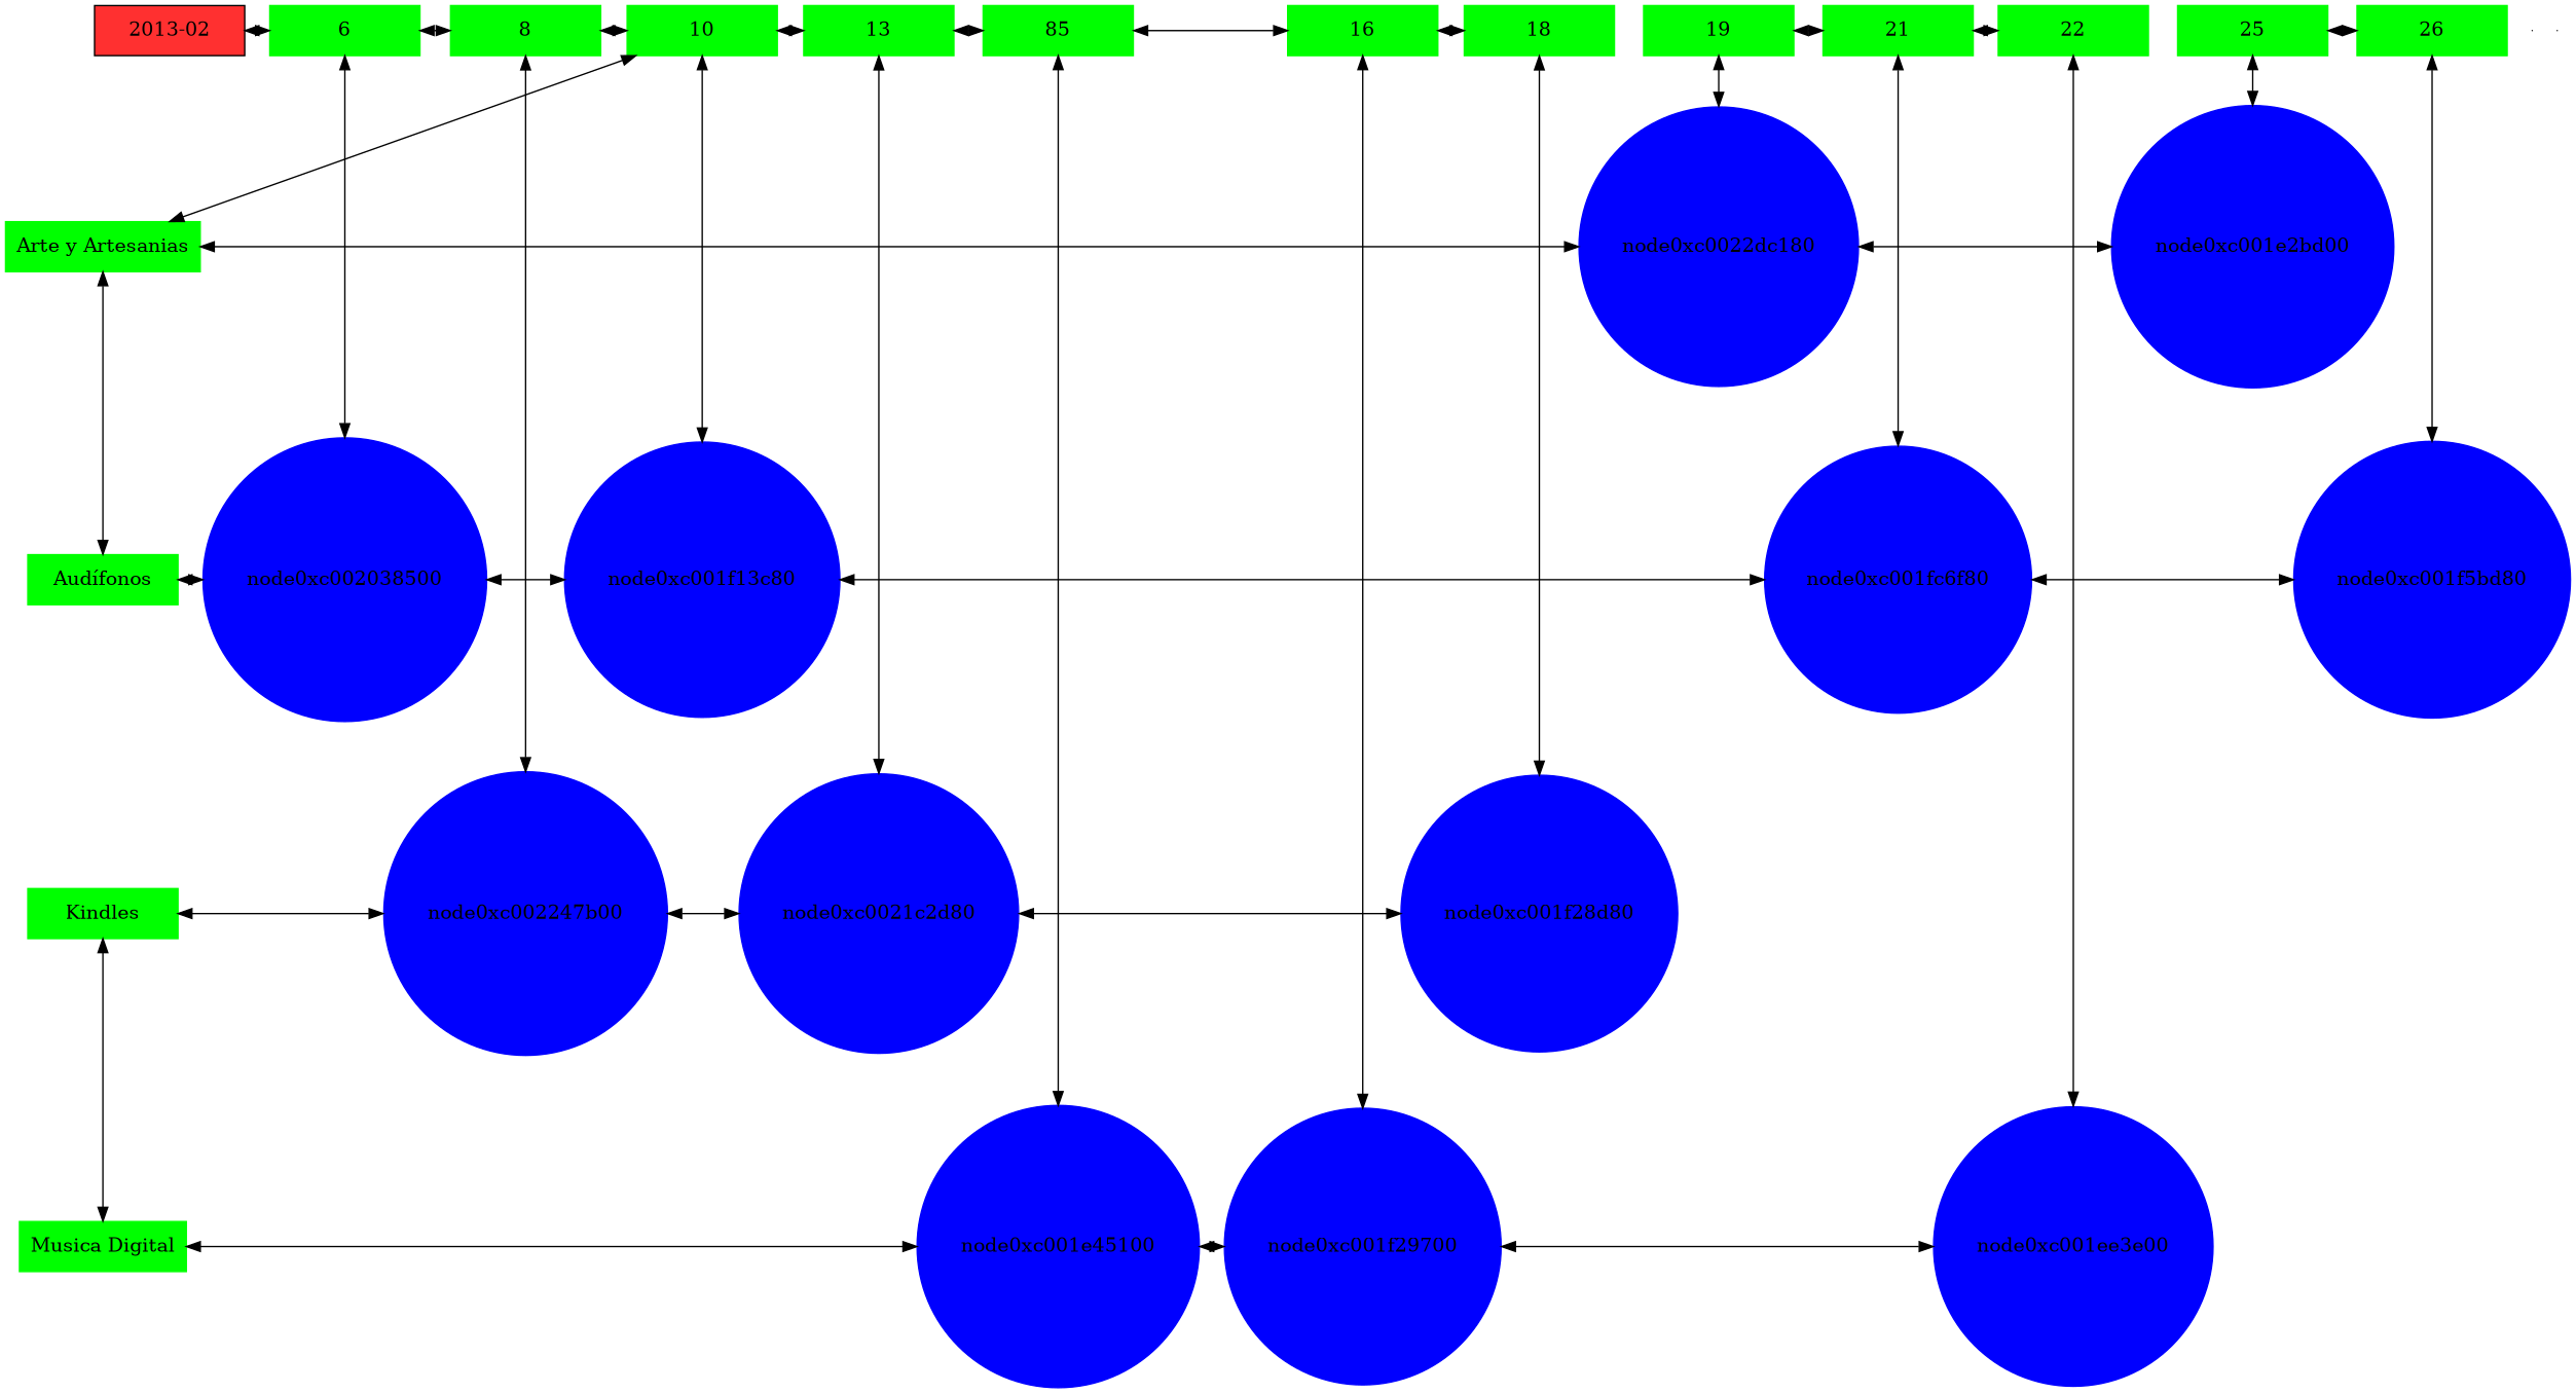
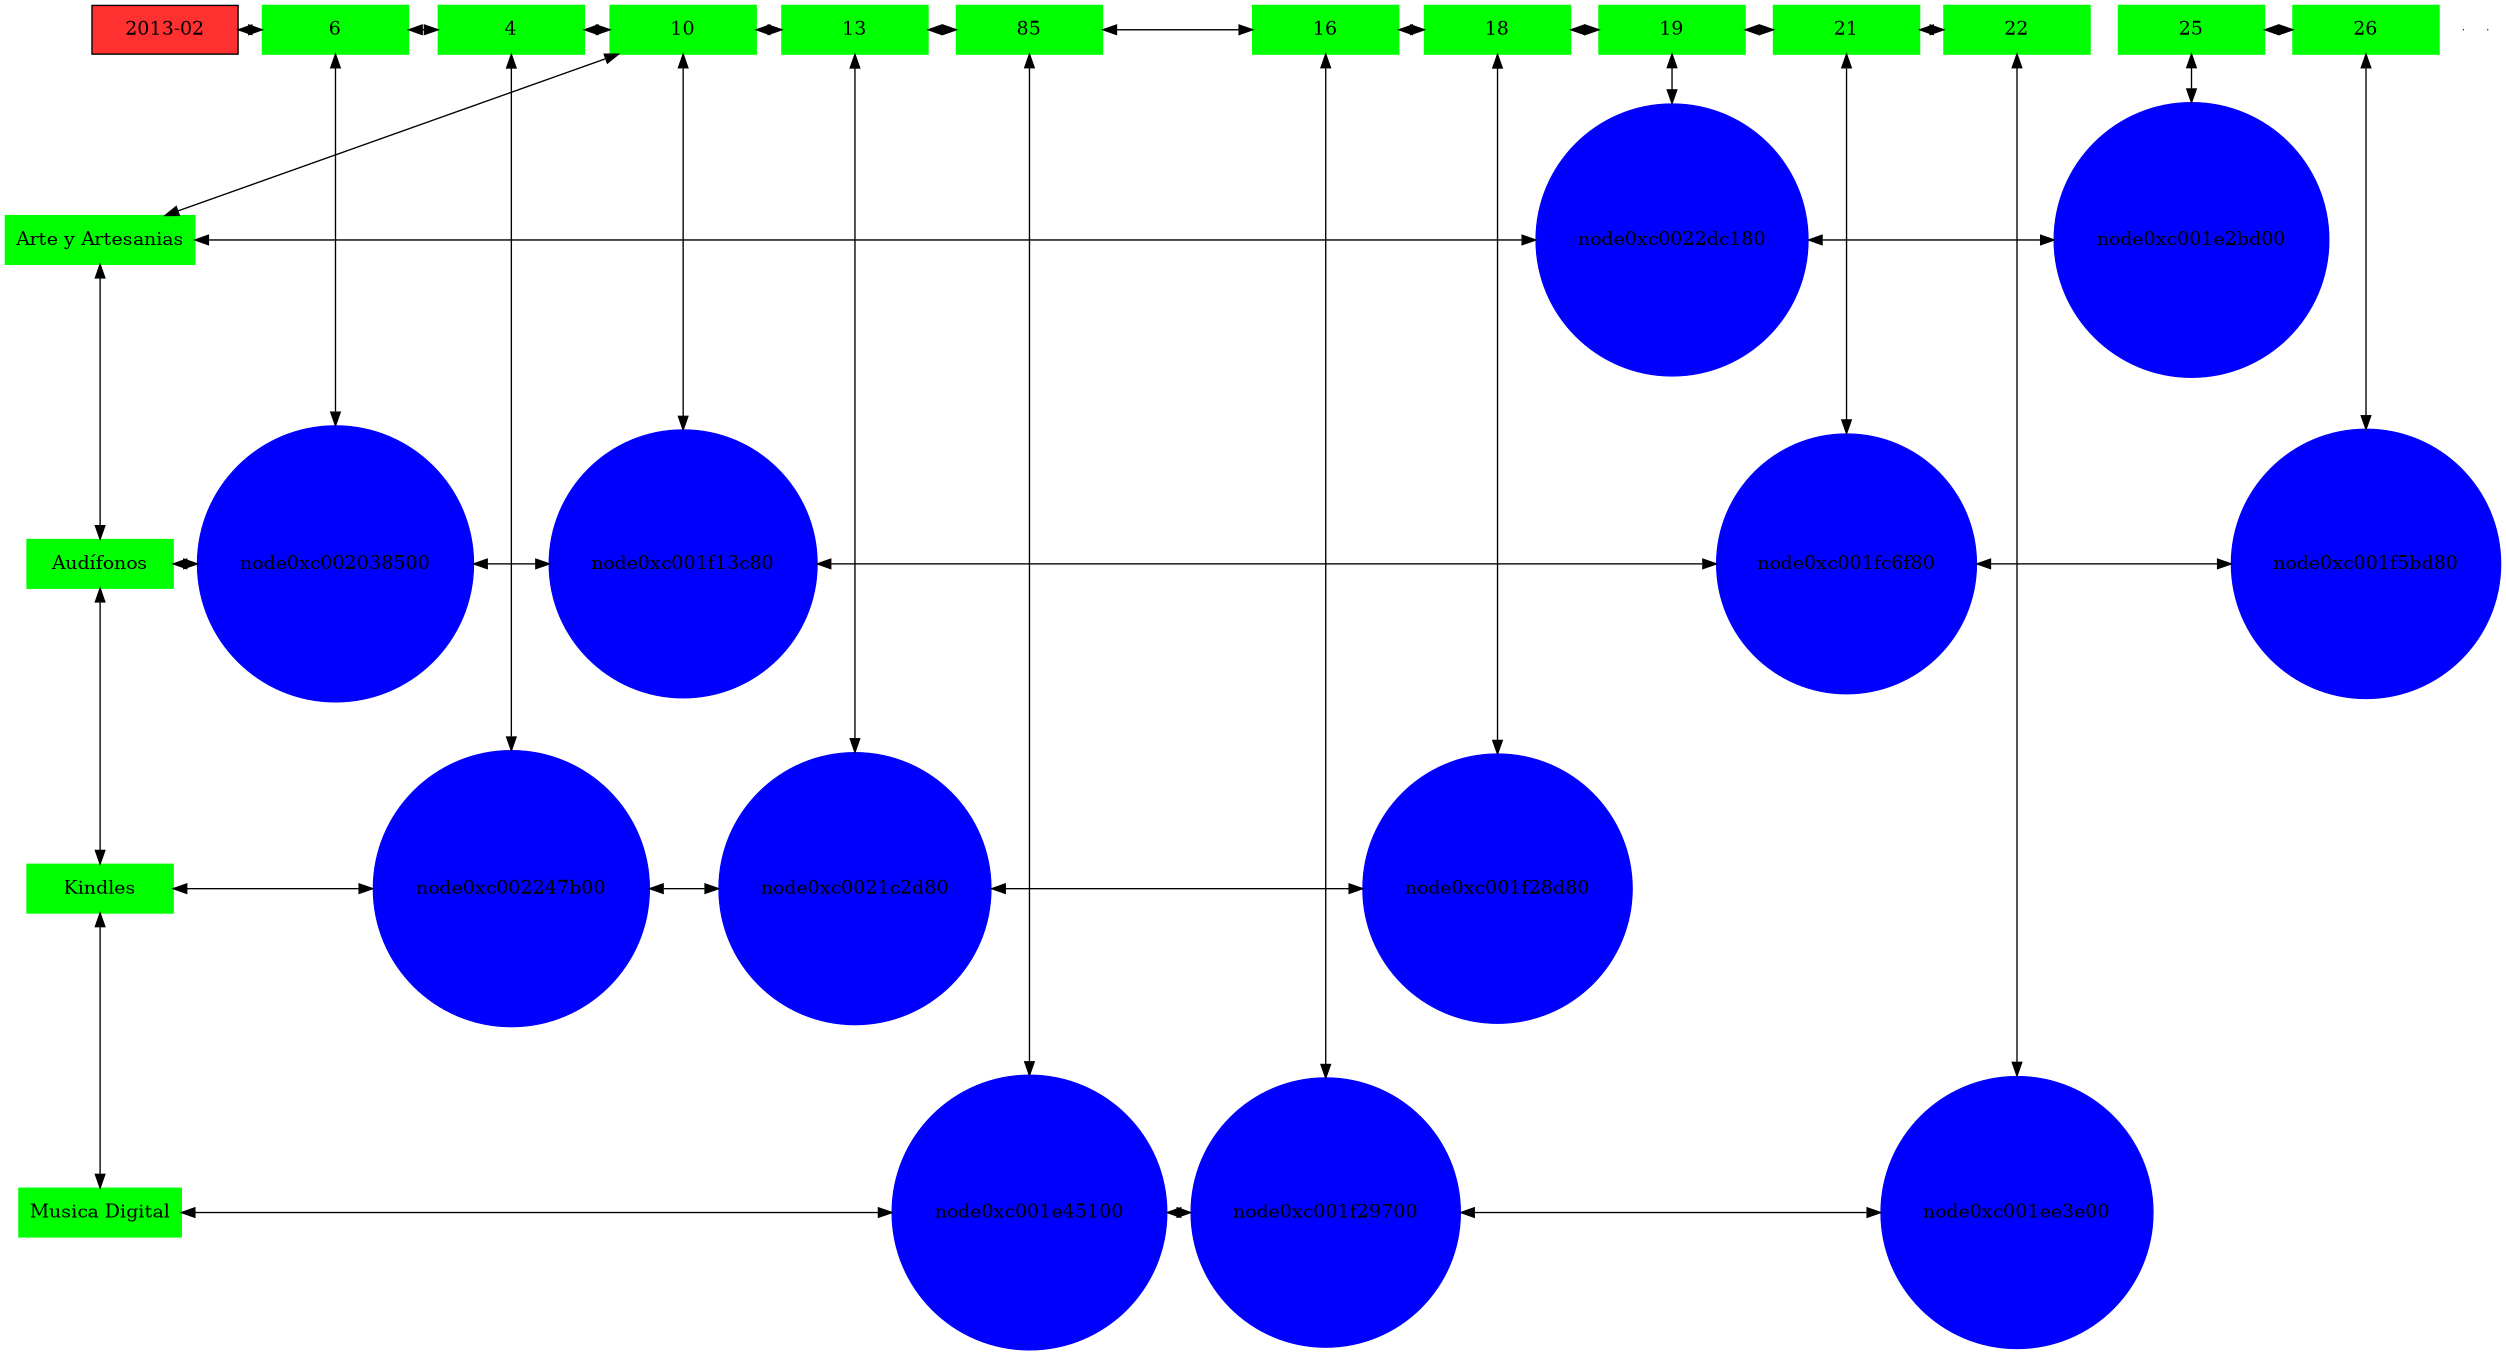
  digraph {
    node [group=1 shape=box style=filled color=green]
    edge [dir=both]
    n1 [fillcolor=firebrick1 label="2013-02" width=1.5 color=""]
    n2 [group=6 label=6 width=1.5]
-   n3 [group=8 label=8 width=1.5]
+   n3 [group=8 label=4 width=1.5]
    n4 [group=10 label=10 width=1.5]
    n5 [group=13 label=13 width=1.5]
    n6 [group=15 label=85 width=1.5]
    n7 [group=16 label=16 width=1.5]
    n8 [group=18 label=18 width=1.5]
    n9 [group=19 label=19 width=1.5]
    n10 [group=21 label=21 width=1.5]
    n11 [group=22 label=22 width=1.5]
    n12 [group=25 label=25 width=1.5]
    node0xc002247b00 [color=blue group=8 shape=circle width=0.5]
    node0xc0021c2d80 [color=blue group=13 shape=circle width=0.5]
    n15 [group=26 label=26 width=1.5]
    n16 [label="Arte y Artesanias" width=1.5]
    node0xc0022dc180 [color=blue group=19 shape=circle width=0.5]
    node0xc001e2bd00 [color=blue group=25 shape=circle width=0.5]
    n19 [label="Audífonos" width=1.5]
    node0xc002038500 [color=blue group=6 shape=circle width=0.5]
    node0xc001f13c80 [color=blue group=10 shape=circle width=0.5]
    node0xc001fc6f80 [color=blue group=21 shape=circle width=0.5]
    node0xc001f5bd80 [color=blue group=26 shape=circle width=0.5]
    n24 [label=Kindles width=1.5]
    node0xc001f28d80 [color=blue group=18 shape=circle width=0.5]
    n26 [label="Musica Digital" width=1.5]
    node0xc001e45100 [color=blue group=15 shape=circle width=0.5]
    node0xc001f29700 [color=blue group=16 shape=circle width=0.5]
    node0xc001ee3e00 [color=blue group=22 shape=circle width=0.5]
    e0 [shape=point width=0 group="" style="" color=""]
    e1 [shape=point width=0 group="" style="" color=""]
    subgraph sub_1 {
      rank=same
      n1
      n2
    }
    subgraph sub_2 {
      rank=same
      n2
      n3
    }
    subgraph sub_3 {
      rank=same
      n3
      n4
    }
    subgraph sub_4 {
      rank=same
      n4
      n5
    }
    subgraph sub_5 {
      rank=same
      n5
      n6
    }
    subgraph sub_6 {
      rank=same
      n6
      n7
    }
    subgraph sub_7 {
      rank=same
      n7
      n8
    }
    subgraph sub_8 {
      rank=same
      n8
      n9
    }
    subgraph sub_9 {
      rank=same
      n9
      n10
    }
    subgraph sub_10 {
      rank=same
      n10
      n11
    }
    subgraph sub_11 {
      rank=same
      n11
      n12
    }
    subgraph sub_12 {
      rank=same
      node0xc002247b00
      node0xc0021c2d80
    }
    subgraph sub_13 {
      rank=same
      n12
      n15
    }
    subgraph sub_14 {
      rank=same
      n16
      node0xc0022dc180
    }
    subgraph sub_15 {
      rank=same
      node0xc0022dc180
      node0xc001e2bd00
    }
    subgraph sub_16 {
      rank=same
      n19
      node0xc002038500
    }
    subgraph sub_17 {
      rank=same
      node0xc002038500
      node0xc001f13c80
    }
    subgraph sub_18 {
      rank=same
      node0xc001f13c80
      node0xc001fc6f80
    }
    subgraph sub_19 {
      rank=same
      node0xc001fc6f80
      node0xc001f5bd80
    }
    subgraph sub_20 {
      rank=same
      node0xc002247b00
      n24
    }
    subgraph sub_21 {
      rank=same
      node0xc0021c2d80
      node0xc001f28d80
    }
    subgraph sub_22 {
      rank=same
      n26
      node0xc001e45100
    }
    subgraph sub_23 {
      rank=same
      node0xc001e45100
      node0xc001f29700
    }
    subgraph sub_24 {
      rank=same
      node0xc001f29700
      node0xc001ee3e00
    }
    n1 -> n2
    n2 -> n3
    n2 -> node0xc002038500
    n3 -> n4
    n3 -> node0xc002247b00
    n4 -> n5
    n4 -> n16
    n4 -> node0xc001f13c80
    n5 -> n6
    n5 -> node0xc0021c2d80
    n6 -> n7
    n6 -> node0xc001e45100
    n7 -> n8
    n7 -> node0xc001f29700
+   n8 -> n9
    n8 -> node0xc001f28d80
    n9 -> n10
    n9 -> node0xc0022dc180
    n10 -> n11
    n10 -> node0xc001fc6f80
    n11 -> node0xc001ee3e00
    n12 -> n15
    n12 -> node0xc001e2bd00
    node0xc002247b00 -> node0xc0021c2d80
    node0xc0021c2d80 -> node0xc001f28d80
    n15 -> node0xc001f5bd80
    n16 -> node0xc0022dc180
    n16 -> n19
    node0xc0022dc180 -> node0xc001e2bd00
    n19 -> node0xc002038500
+   n19 -> n24
    node0xc002038500 -> node0xc001f13c80
    node0xc001f13c80 -> node0xc001fc6f80
    node0xc001fc6f80 -> node0xc001f5bd80
    n24 -> node0xc002247b00
    n24 -> n26
    n26 -> node0xc001e45100
    node0xc001e45100 -> node0xc001f29700
    node0xc001f29700 -> node0xc001ee3e00
  }
